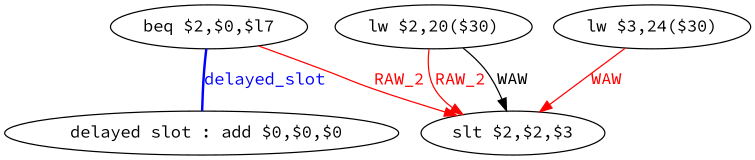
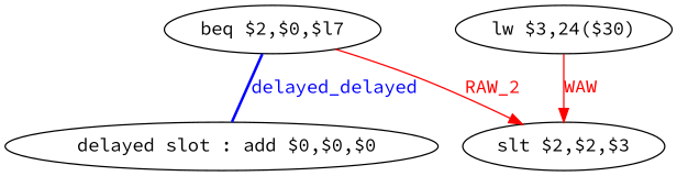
  digraph {
    fontname="Source Code Pro"
    node [fontname="Source Code Pro" shape=ellipse]
    edge [color=red fontcolor=red fontname="Source Code Pro"]
    n1 [label=" delayed slot : add $0,$0,$0"]
    n2 [label="beq $2,$0,$l7"]
    n3 [label="slt $2,$2,$3"]
-   n4 [label="lw $2,20($30)"]
    n5 [label="lw $3,24($30)"]
-   n2 -> n1 [color=blue dir=none fontcolor=blue label=delayed_slot style=bold]
+   n2 -> n1 [color=blue dir=none fontcolor=blue label=delayed_delayed style=bold]
    n2 -> n3 [label=RAW_2]
-   n4 -> n3 [label=RAW_2]
-   n4 -> n3 [label=WAW color="" fontcolor=""]
    n5 -> n3 [label=WAW]
  }
